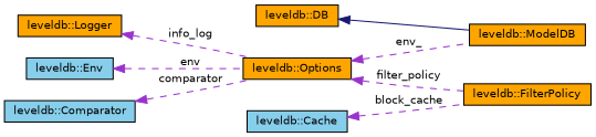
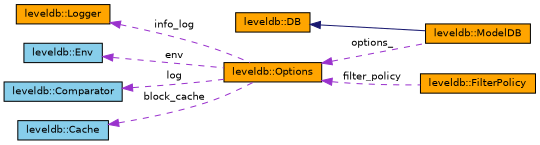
  digraph {
    rankdir=LR
    node [color=black fillcolor=orange fontname=Helvetica fontsize=10 shape=record style=filled]
    edge [color=darkorchid3 dir=back fontname=Helvetica fontsize=10 labelfontname=Helvetica labelfontsize=10 style=dashed]
    n1 [fontcolor=black height=0.2 label="leveldb::ModelDB" width=0.4]
    n2 [height=0.2 label="leveldb::DB" width=0.4]
    n3 [height=0.2 label="leveldb::Options" width=0.4]
    n4 [height=0.2 label="leveldb::FilterPolicy" width=0.4]
    n5 [height=0.2 label="leveldb::Logger" width=0.4]
    n6 [fillcolor=skyblue height=0.2 label="leveldb::Env" width=0.4]
    n7 [fillcolor=skyblue height=0.2 label="leveldb::Comparator" width=0.4]
    n8 [fillcolor=skyblue height=0.2 label="leveldb::Cache" width=0.4]
    n2 -> n1 [color=midnightblue style=solid]
-   n3 -> n1 [label=" env_"]
+   n3 -> n1 [label=" options_"]
    n3 -> n4 [label=" filter_policy"]
    n5 -> n3 [label=" info_log"]
    n6 -> n3 [label=" env"]
-   n7 -> n3 [label=" comparator"]
-   n8 -> n4 [label=" block_cache"]
+   n7 -> n3 [label=" log"]
+   n8 -> n3 [label=" block_cache"]
  }
